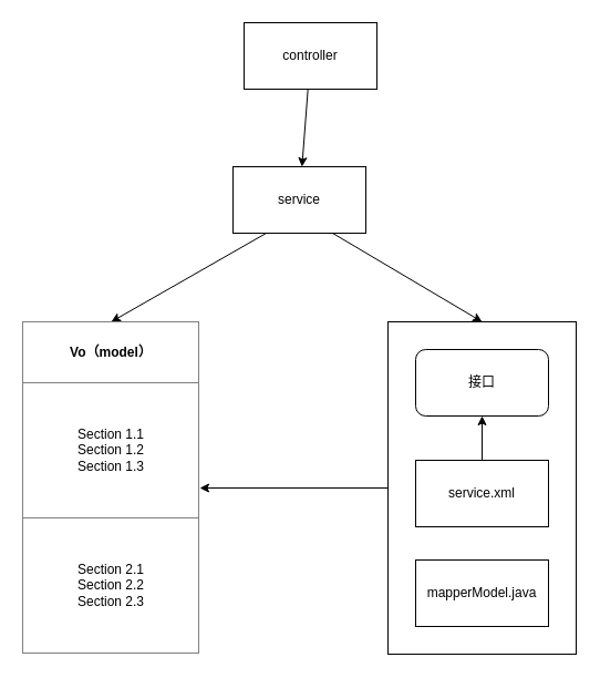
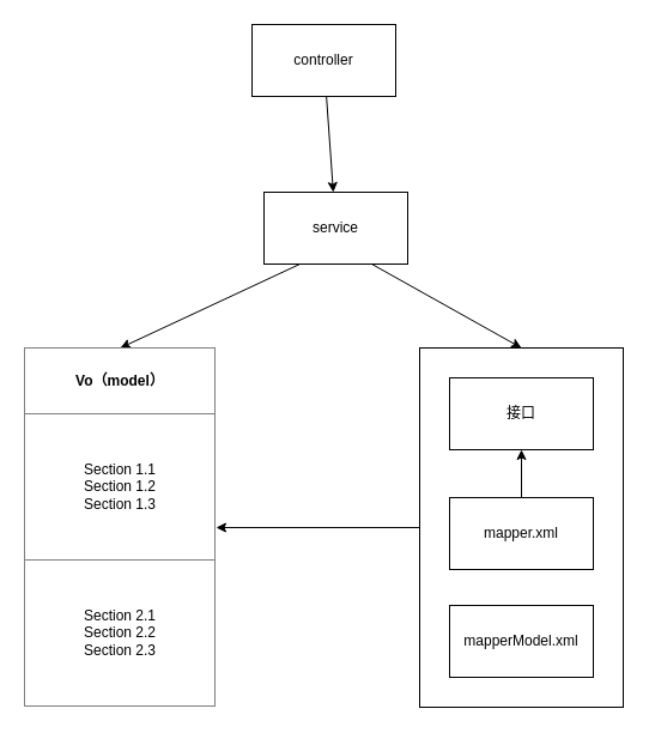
  <mxCell id="0" />
  <mxCell id="1" parent="0" />
  <mxCell id="2" value="" style="edgeStyle=none;rounded=0;orthogonalLoop=1;jettySize=auto;html=1;" edge="1" parent="1" source="3" target="5"><mxGeometry relative="1" as="geometry" /></mxCell>
- <mxCell id="3" value="controller&lt;br&gt;" style="rounded=0;whiteSpace=wrap;html=1;" vertex="1" parent="1"><mxGeometry x="220" y="20" width="120" height="60" as="geometry" /></mxCell>
+ <mxCell id="3" value="controller&lt;br&gt;" style="rounded=0;whiteSpace=wrap;html=1;" vertex="1" parent="1"><mxGeometry x="210" y="20" width="120" height="60" as="geometry" /></mxCell>
  <mxCell id="4" style="edgeStyle=none;rounded=0;orthogonalLoop=1;jettySize=auto;html=1;exitX=0.75;exitY=1;exitDx=0;exitDy=0;entryX=0.5;entryY=0;entryDx=0;entryDy=0;" edge="1" parent="1" source="5" target="9"><mxGeometry relative="1" as="geometry"><mxPoint x="450" y="290" as="targetPoint" /></mxGeometry></mxCell>
- <mxCell id="5" value="service&lt;br&gt;" style="rounded=0;whiteSpace=wrap;html=1;" vertex="1" parent="1"><mxGeometry x="210" y="150" width="120" height="60" as="geometry" /></mxCell>
+ <mxCell id="5" value="service&lt;br&gt;" style="rounded=0;whiteSpace=wrap;html=1;" vertex="1" parent="1"><mxGeometry x="220" y="160" width="120" height="60" as="geometry" /></mxCell>
  <mxCell id="6" value="" style="endArrow=classic;html=1;exitX=0.25;exitY=1;exitDx=0;exitDy=0;entryX=0.5;entryY=0;entryDx=0;entryDy=0;" edge="1" parent="1" source="5" target="7"><mxGeometry width="50" height="50" relative="1" as="geometry"><mxPoint x="170" y="380" as="sourcePoint" /><mxPoint x="60" y="290" as="targetPoint" /></mxGeometry></mxCell>
  <mxCell id="7" value="&lt;table border=&quot;1&quot; width=&quot;100%&quot; cellpadding=&quot;4&quot; style=&quot;width: 100% ; height: 100% ; border-collapse: collapse&quot;&gt;&lt;tbody&gt;&lt;tr&gt;&lt;th align=&quot;center&quot;&gt;Vo（model）&lt;/th&gt;&lt;/tr&gt;&lt;tr&gt;&lt;td align=&quot;center&quot;&gt;Section 1.1&lt;br&gt;Section 1.2&lt;br&gt;Section 1.3&lt;/td&gt;&lt;/tr&gt;&lt;tr&gt;&lt;td align=&quot;center&quot;&gt;Section 2.1&lt;br&gt;Section 2.2&lt;br&gt;Section 2.3&lt;/td&gt;&lt;/tr&gt;&lt;/tbody&gt;&lt;/table&gt;" style="text;html=1;strokeColor=none;fillColor=none;overflow=fill;" vertex="1" parent="1"><mxGeometry x="20" y="290" width="160" height="300" as="geometry" /></mxCell>
  <mxCell id="8" value="" style="group" vertex="1" connectable="0" parent="1"><mxGeometry x="350" y="290" width="170" height="300" as="geometry" /></mxCell>
  <mxCell id="9" value="" style="rounded=0;whiteSpace=wrap;html=1;" vertex="1" parent="8"><mxGeometry width="170" height="300" as="geometry" /></mxCell>
  <mxCell id="10" value="" style="group" vertex="1" connectable="0" parent="8"><mxGeometry x="25" y="25" width="120" height="250" as="geometry" /></mxCell>
- <mxCell id="11" value="service.xml" style="rounded=0;whiteSpace=wrap;html=1;" vertex="1" parent="10"><mxGeometry y="100" width="120" height="60" as="geometry" /></mxCell>
- <mxCell id="12" value="接口&lt;br&gt;" style="whiteSpace=wrap;html=1;rounded=1;" vertex="1" parent="10"><mxGeometry width="120" height="60" as="geometry" /></mxCell>
+ <mxCell id="11" value="mapper.xml" style="rounded=0;whiteSpace=wrap;html=1;" vertex="1" parent="10"><mxGeometry y="100" width="120" height="60" as="geometry" /></mxCell>
+ <mxCell id="12" value="接口&lt;br&gt;" style="rounded=0;whiteSpace=wrap;html=1;" vertex="1" parent="10"><mxGeometry width="120" height="60" as="geometry" /></mxCell>
  <mxCell id="13" value="" style="edgeStyle=none;rounded=0;orthogonalLoop=1;jettySize=auto;html=1;" edge="1" parent="10" source="11" target="12"><mxGeometry relative="1" as="geometry" /></mxCell>
- <mxCell id="14" value="mapperModel.java" style="rounded=0;whiteSpace=wrap;html=1;" vertex="1" parent="10"><mxGeometry y="190" width="120" height="60" as="geometry" /></mxCell>
+ <mxCell id="14" value="mapperModel.xml" style="rounded=0;whiteSpace=wrap;html=1;" vertex="1" parent="10"><mxGeometry y="190" width="120" height="60" as="geometry" /></mxCell>
  <mxCell id="15" style="edgeStyle=none;rounded=0;orthogonalLoop=1;jettySize=auto;html=1;exitX=0;exitY=0.5;exitDx=0;exitDy=0;entryX=1;entryY=0.5;entryDx=0;entryDy=0;" edge="1" parent="1" source="9" target="7"><mxGeometry relative="1" as="geometry" /></mxCell>
